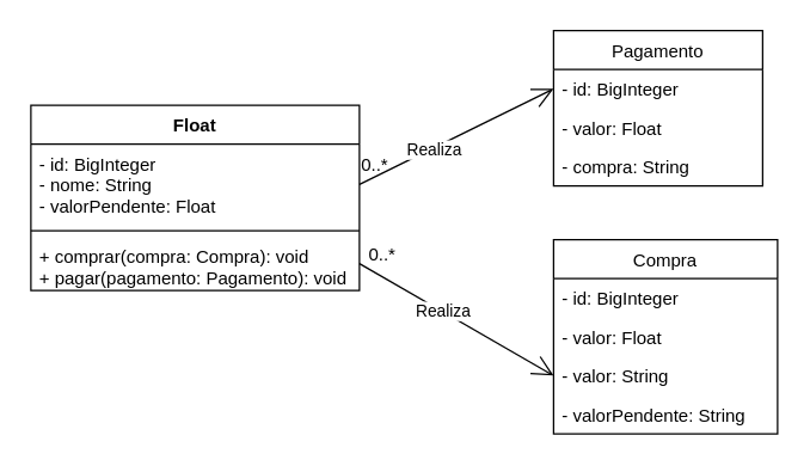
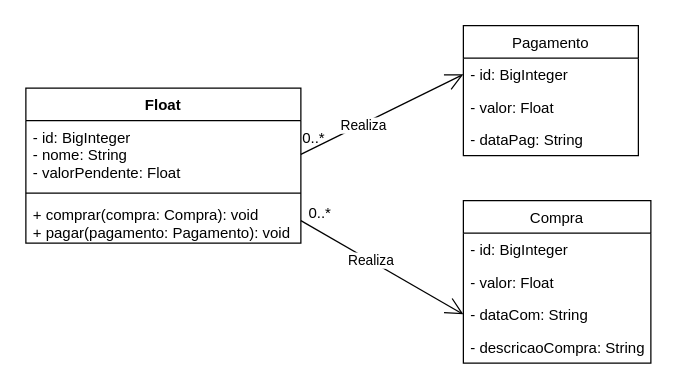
  <mxCell id="0" />
  <mxCell id="1" parent="0" />
  <mxCell id="2" value="Float" style="swimlane;fontStyle=1;align=center;verticalAlign=top;childLayout=stackLayout;horizontal=1;startSize=26;horizontalStack=0;resizeParent=1;resizeParentMax=0;resizeLast=0;collapsible=1;marginBottom=0;" parent="1" vertex="1"><mxGeometry x="20" y="70" width="220" height="124" as="geometry" /></mxCell>
  <mxCell id="3" value="- id: BigInteger&#10;- nome: String&#10;- valorPendente: Float " style="text;strokeColor=none;fillColor=none;align=left;verticalAlign=top;spacingLeft=4;spacingRight=4;overflow=hidden;rotatable=0;points=[[0,0.5],[1,0.5]];portConstraint=eastwest;" parent="2" vertex="1"><mxGeometry y="26" width="220" height="54" as="geometry" /></mxCell>
  <mxCell id="4" value="" style="line;strokeWidth=1;fillColor=none;align=left;verticalAlign=middle;spacingTop=-1;spacingLeft=3;spacingRight=3;rotatable=0;labelPosition=right;points=[];portConstraint=eastwest;" parent="2" vertex="1"><mxGeometry y="80" width="220" height="8" as="geometry" /></mxCell>
  <mxCell id="5" value="+ comprar(compra: Compra): void&#10;+ pagar(pagamento: Pagamento): void" style="text;strokeColor=none;fillColor=none;align=left;verticalAlign=top;spacingLeft=4;spacingRight=4;overflow=hidden;rotatable=0;points=[[0,0.5],[1,0.5]];portConstraint=eastwest;" parent="2" vertex="1"><mxGeometry y="88" width="220" height="36" as="geometry" /></mxCell>
  <mxCell id="6" value="Pagamento" style="swimlane;fontStyle=0;childLayout=stackLayout;horizontal=1;startSize=26;fillColor=none;horizontalStack=0;resizeParent=1;resizeParentMax=0;resizeLast=0;collapsible=1;marginBottom=0;" parent="1" vertex="1"><mxGeometry x="370" y="20" width="140" height="104" as="geometry" /></mxCell>
  <mxCell id="7" value="- id: BigInteger" style="text;strokeColor=none;fillColor=none;align=left;verticalAlign=top;spacingLeft=4;spacingRight=4;overflow=hidden;rotatable=0;points=[[0,0.5],[1,0.5]];portConstraint=eastwest;" parent="6" vertex="1"><mxGeometry y="26" width="140" height="26" as="geometry" /></mxCell>
  <mxCell id="8" value="- valor: Float" style="text;strokeColor=none;fillColor=none;align=left;verticalAlign=top;spacingLeft=4;spacingRight=4;overflow=hidden;rotatable=0;points=[[0,0.5],[1,0.5]];portConstraint=eastwest;" parent="6" vertex="1"><mxGeometry y="52" width="140" height="26" as="geometry" /></mxCell>
- <mxCell id="9" value="- compra: String" style="text;strokeColor=none;fillColor=none;align=left;verticalAlign=top;spacingLeft=4;spacingRight=4;overflow=hidden;rotatable=0;points=[[0,0.5],[1,0.5]];portConstraint=eastwest;" vertex="1" parent="6"><mxGeometry y="78" width="140" height="26" as="geometry" /></mxCell>
+ <mxCell id="9" value="- dataPag: String" style="text;strokeColor=none;fillColor=none;align=left;verticalAlign=top;spacingLeft=4;spacingRight=4;overflow=hidden;rotatable=0;points=[[0,0.5],[1,0.5]];portConstraint=eastwest;" vertex="1" parent="6"><mxGeometry y="78" width="140" height="26" as="geometry" /></mxCell>
  <mxCell id="10" value="Compra" style="swimlane;fontStyle=0;childLayout=stackLayout;horizontal=1;startSize=26;fillColor=none;horizontalStack=0;resizeParent=1;resizeParentMax=0;resizeLast=0;collapsible=1;marginBottom=0;" parent="1" vertex="1"><mxGeometry x="370" y="160" width="150" height="130" as="geometry" /></mxCell>
  <mxCell id="11" value="- id: BigInteger" style="text;strokeColor=none;fillColor=none;align=left;verticalAlign=top;spacingLeft=4;spacingRight=4;overflow=hidden;rotatable=0;points=[[0,0.5],[1,0.5]];portConstraint=eastwest;" vertex="1" parent="10"><mxGeometry y="26" width="150" height="26" as="geometry" /></mxCell>
  <mxCell id="12" value="- valor: Float" style="text;strokeColor=none;fillColor=none;align=left;verticalAlign=top;spacingLeft=4;spacingRight=4;overflow=hidden;rotatable=0;points=[[0,0.5],[1,0.5]];portConstraint=eastwest;" parent="10" vertex="1"><mxGeometry y="52" width="150" height="26" as="geometry" /></mxCell>
- <mxCell id="13" value="- valor: String" style="text;strokeColor=none;fillColor=none;align=left;verticalAlign=top;spacingLeft=4;spacingRight=4;overflow=hidden;rotatable=0;points=[[0,0.5],[1,0.5]];portConstraint=eastwest;" parent="10" vertex="1"><mxGeometry y="78" width="150" height="26" as="geometry" /></mxCell>
- <mxCell id="14" value="- valorPendente: String" style="text;strokeColor=none;fillColor=none;align=left;verticalAlign=top;spacingLeft=4;spacingRight=4;overflow=hidden;rotatable=0;points=[[0,0.5],[1,0.5]];portConstraint=eastwest;" parent="10" vertex="1"><mxGeometry y="104" width="150" height="26" as="geometry" /></mxCell>
+ <mxCell id="13" value="- dataCom: String" style="text;strokeColor=none;fillColor=none;align=left;verticalAlign=top;spacingLeft=4;spacingRight=4;overflow=hidden;rotatable=0;points=[[0,0.5],[1,0.5]];portConstraint=eastwest;" parent="10" vertex="1"><mxGeometry y="78" width="150" height="26" as="geometry" /></mxCell>
+ <mxCell id="14" value="- descricaoCompra: String" style="text;strokeColor=none;fillColor=none;align=left;verticalAlign=top;spacingLeft=4;spacingRight=4;overflow=hidden;rotatable=0;points=[[0,0.5],[1,0.5]];portConstraint=eastwest;" parent="10" vertex="1"><mxGeometry y="104" width="150" height="26" as="geometry" /></mxCell>
  <mxCell id="15" value="" style="endArrow=open;endFill=1;endSize=12;html=1;exitX=1;exitY=0.5;exitDx=0;exitDy=0;entryX=0;entryY=0.5;entryDx=0;entryDy=0;" parent="1" source="3" target="7" edge="1"><mxGeometry width="160" relative="1" as="geometry"><mxPoint x="110" y="210" as="sourcePoint" /><mxPoint x="270" y="210" as="targetPoint" /></mxGeometry></mxCell>
  <mxCell id="16" value="Realiza" style="edgeLabel;html=1;align=center;verticalAlign=middle;resizable=0;points=[];" parent="15" vertex="1" connectable="0"><mxGeometry x="-0.245" y="-1" relative="1" as="geometry"><mxPoint as="offset" /></mxGeometry></mxCell>
  <mxCell id="17" value="" style="endArrow=open;endFill=1;endSize=12;html=1;entryX=0;entryY=0.5;entryDx=0;entryDy=0;exitX=1;exitY=0.5;exitDx=0;exitDy=0;" parent="1" source="5" target="13" edge="1"><mxGeometry width="160" relative="1" as="geometry"><mxPoint x="110" y="210" as="sourcePoint" /><mxPoint x="270" y="210" as="targetPoint" /></mxGeometry></mxCell>
  <mxCell id="18" value="Realiza" style="edgeLabel;html=1;align=center;verticalAlign=middle;resizable=0;points=[];" parent="17" vertex="1" connectable="0"><mxGeometry x="-0.145" y="1" relative="1" as="geometry"><mxPoint as="offset" /></mxGeometry></mxCell>
  <mxCell id="19" value="0..*" style="text;html=1;align=center;verticalAlign=middle;resizable=0;points=[];autosize=1;strokeColor=none;fillColor=none;" parent="1" vertex="1"><mxGeometry x="235" y="100" width="30" height="20" as="geometry" /></mxCell>
  <mxCell id="20" value="0..*" style="text;html=1;align=center;verticalAlign=middle;resizable=0;points=[];autosize=1;strokeColor=none;fillColor=none;" parent="1" vertex="1"><mxGeometry x="240" y="160" width="30" height="20" as="geometry" /></mxCell>
